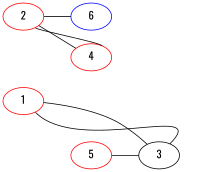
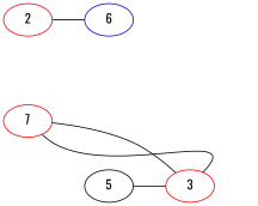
  graph {
    fontname=Oswald
    rankdir=LR
    node [color=red fontname=Oswald]
    edge [fontname=Oswald]
-   1
+   1 [label=7]
    2
-   5
+   5 [color=""]
    6 [color=blue]
-   3 [color=""]
-   4
+   3
    subgraph sub_1 {
      rank=min
      1
      2
    }
    subgraph sub_2 {
      rank=same
      5
      6
    }
    subgraph sub_3 {
      1
      5
      3
    }
    subgraph sub_4 {
      2
      6
-     4
    }
    1 -- 3 [headport=ne tailport=se]
    1 -- 3 [headport=no tailport=so]
    2 -- 6 [weight=4]
-   2 -- 4 [headport=ne tailport=se]
-   2 -- 4 [headport=so tailport=no]
    5 -- 3 [weight=4]
  }
